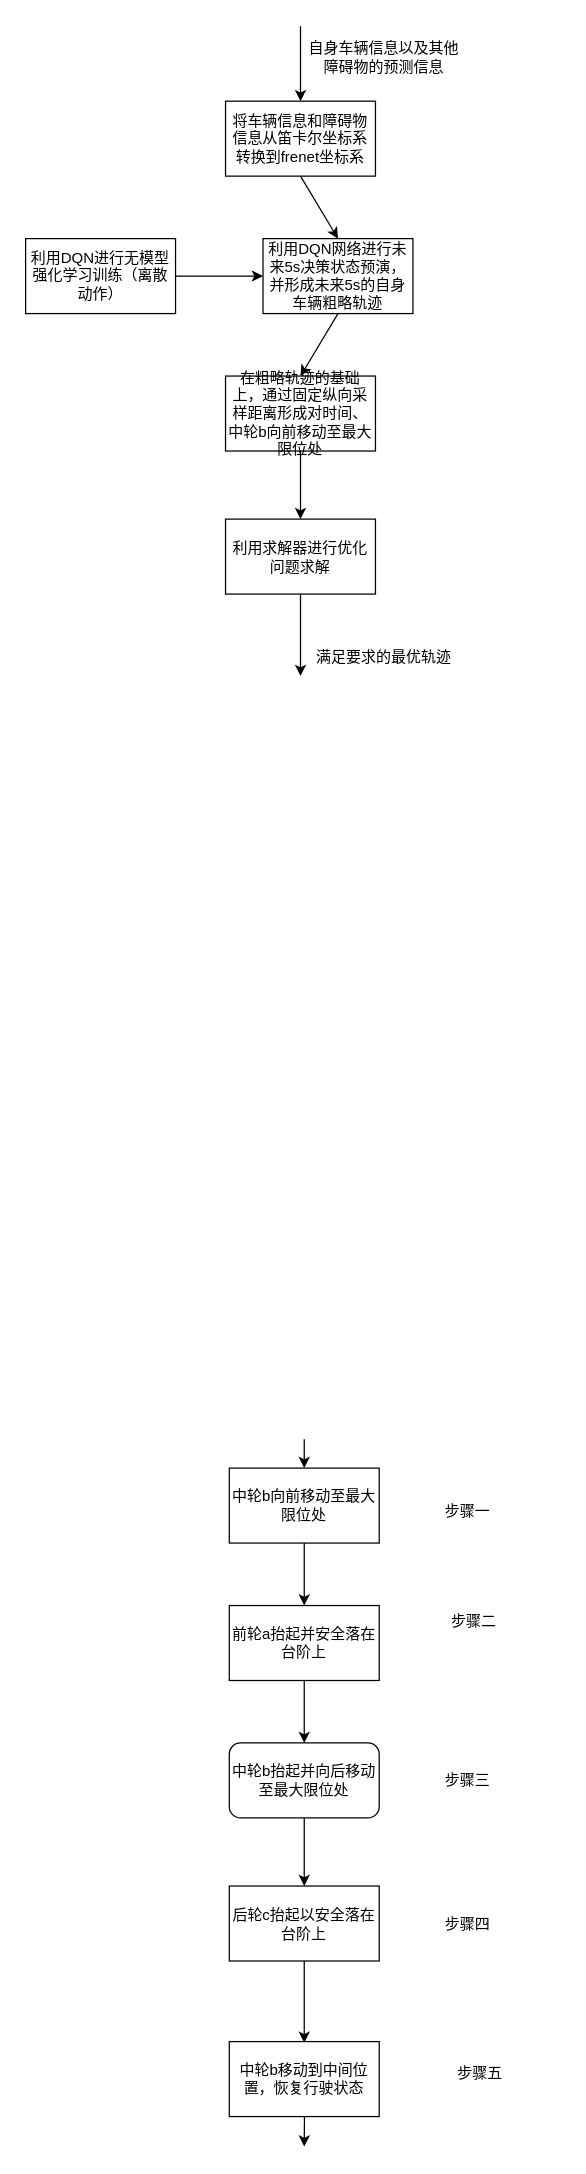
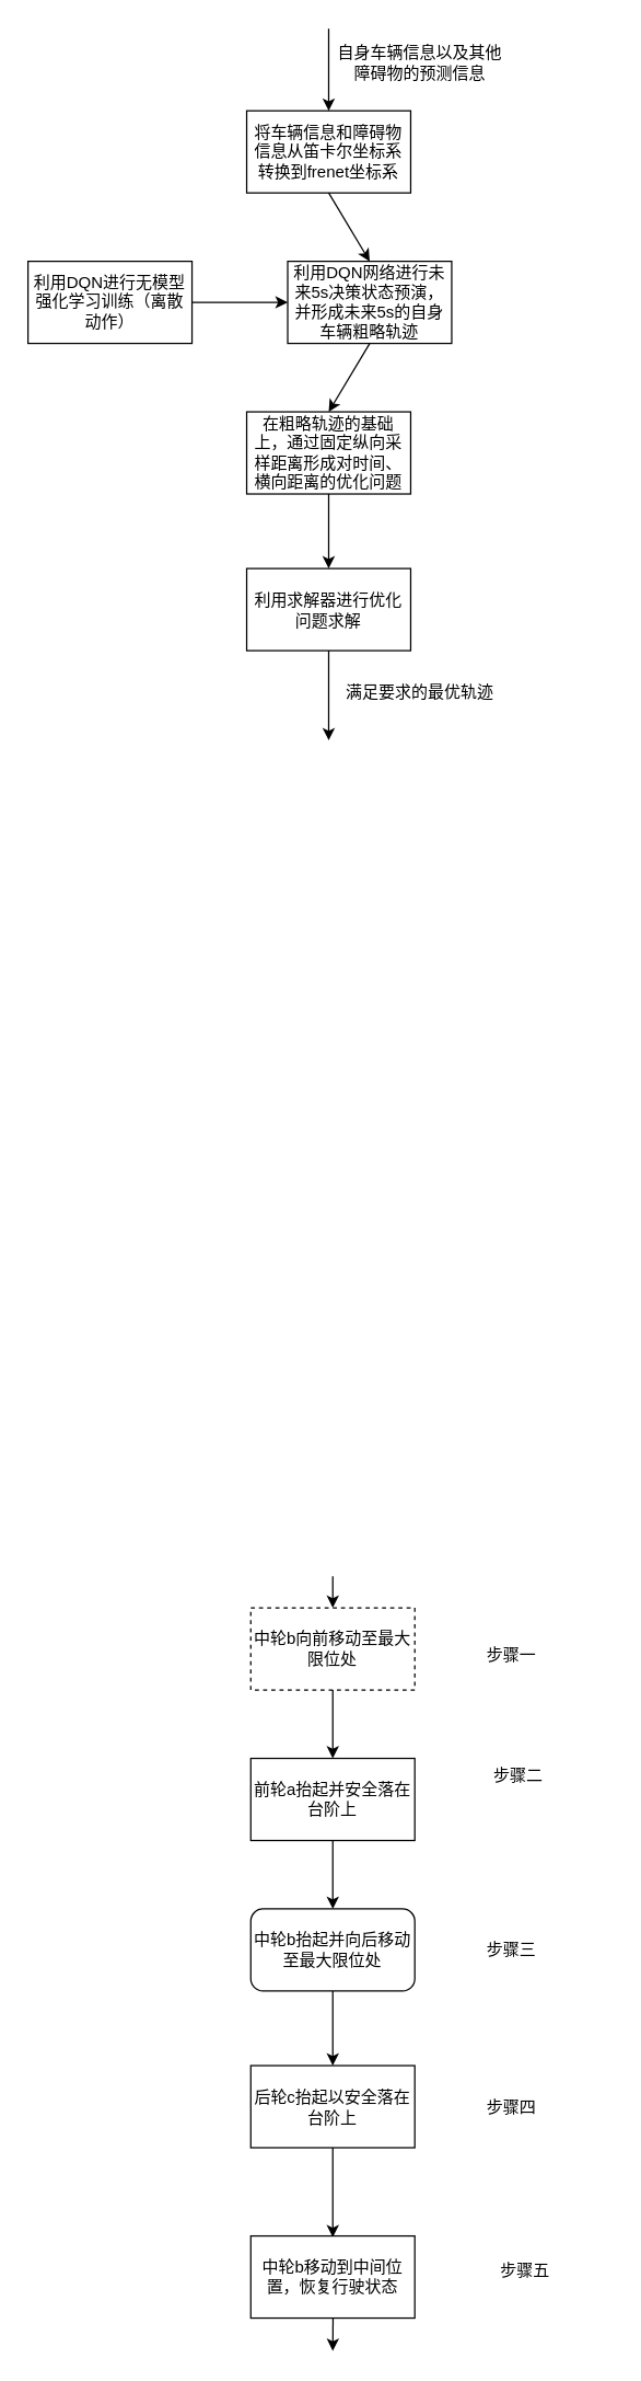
  <mxCell id="0" />
  <mxCell id="1" parent="0" />
  <mxCell id="2" value="将车辆信息和障碍物信息从笛卡尔坐标系转换到frenet坐标系" style="rounded=0;whiteSpace=wrap;html=1;" parent="1" vertex="1"><mxGeometry x="180" y="80" width="120" height="60" as="geometry" /></mxCell>
  <mxCell id="3" value="" style="endArrow=classic;html=1;rounded=0;entryX=0.5;entryY=0;entryDx=0;entryDy=0;" parent="1" target="2" edge="1"><mxGeometry width="50" height="50" relative="1" as="geometry"><mxPoint x="240" y="20" as="sourcePoint" /><mxPoint x="300" y="270" as="targetPoint" /></mxGeometry></mxCell>
  <mxCell id="4" value="自身车辆信息以及其他障碍物的预测信息" style="text;html=1;strokeColor=none;fillColor=none;align=center;verticalAlign=middle;whiteSpace=wrap;rounded=0;" parent="1" vertex="1"><mxGeometry x="244" y="30" width="126" height="30" as="geometry" /></mxCell>
  <mxCell id="5" value="" style="endArrow=classic;html=1;rounded=0;exitX=0.5;exitY=1;exitDx=0;exitDy=0;entryX=0.5;entryY=0;entryDx=0;entryDy=0;" parent="1" source="2" target="6" edge="1"><mxGeometry width="50" height="50" relative="1" as="geometry"><mxPoint x="250" y="260" as="sourcePoint" /><mxPoint x="240" y="190" as="targetPoint" /></mxGeometry></mxCell>
  <mxCell id="6" value="利用DQN网络进行未来5s决策状态预演，并形成未来5s的自身车辆粗略轨迹" style="rounded=0;whiteSpace=wrap;html=1;" parent="1" vertex="1"><mxGeometry x="210" y="190" width="120" height="60" as="geometry" /></mxCell>
  <mxCell id="7" value="" style="endArrow=classic;html=1;rounded=0;entryX=0;entryY=0.5;entryDx=0;entryDy=0;exitX=1;exitY=0.5;exitDx=0;exitDy=0;" parent="1" source="8" target="6" edge="1"><mxGeometry width="50" height="50" relative="1" as="geometry"><mxPoint x="110" y="220" as="sourcePoint" /><mxPoint x="300" y="210" as="targetPoint" /></mxGeometry></mxCell>
  <mxCell id="8" value="利用DQN进行无模型强化学习训练（离散动作）" style="rounded=0;whiteSpace=wrap;html=1;" parent="1" vertex="1"><mxGeometry x="20" y="190" width="120" height="60" as="geometry" /></mxCell>
  <mxCell id="9" value="" style="endArrow=classic;html=1;rounded=0;exitX=0.5;exitY=1;exitDx=0;exitDy=0;entryX=0.5;entryY=0;entryDx=0;entryDy=0;" parent="1" source="6" target="10" edge="1"><mxGeometry width="50" height="50" relative="1" as="geometry"><mxPoint x="250" y="260" as="sourcePoint" /><mxPoint x="240" y="310" as="targetPoint" /></mxGeometry></mxCell>
- <mxCell id="10" value="在粗略轨迹的基础上，通过固定纵向采样距离形成对时间、中轮b向前移动至最大限位处" style="rounded=0;whiteSpace=wrap;html=1;" parent="1" vertex="1"><mxGeometry x="180" y="300" width="120" height="60" as="geometry" /></mxCell>
+ <mxCell id="10" value="在粗略轨迹的基础上，通过固定纵向采样距离形成对时间、横向距离的优化问题" style="rounded=0;whiteSpace=wrap;html=1;" parent="1" vertex="1"><mxGeometry x="180" y="300" width="120" height="60" as="geometry" /></mxCell>
  <mxCell id="11" value="" style="endArrow=classic;html=1;rounded=0;exitX=0.5;exitY=1;exitDx=0;exitDy=0;" parent="1" source="10" target="12" edge="1"><mxGeometry width="50" height="50" relative="1" as="geometry"><mxPoint x="250" y="260" as="sourcePoint" /><mxPoint x="240" y="430" as="targetPoint" /></mxGeometry></mxCell>
  <mxCell id="12" value="利用求解器进行优化问题求解" style="rounded=0;whiteSpace=wrap;html=1;" parent="1" vertex="1"><mxGeometry x="180" y="414.5" width="120" height="60" as="geometry" /></mxCell>
  <mxCell id="13" value="" style="endArrow=classic;html=1;rounded=0;exitX=0.5;exitY=1;exitDx=0;exitDy=0;" parent="1" source="12" edge="1"><mxGeometry width="50" height="50" relative="1" as="geometry"><mxPoint x="250" y="260" as="sourcePoint" /><mxPoint x="240" y="540" as="targetPoint" /></mxGeometry></mxCell>
- <mxCell id="14" value="满足要求的最优轨迹" style="text;html=1;strokeColor=none;fillColor=none;align=center;verticalAlign=middle;whiteSpace=wrap;rounded=0;" parent="1" vertex="1"><mxGeometry x="244" y="510" width="126" height="30" as="geometry" /></mxCell>
- <mxCell id="15" value="中轮b向前移动至最大限位处" style="rounded=0;whiteSpace=wrap;html=1;" vertex="1" parent="1"><mxGeometry x="183" y="1174" width="120" height="60" as="geometry" /></mxCell>
+ <mxCell id="14" value="满足要求的最优轨迹" style="text;html=1;strokeColor=none;fillColor=none;align=center;verticalAlign=middle;whiteSpace=wrap;rounded=0;" parent="1" vertex="1"><mxGeometry x="244" y="490" width="126" height="30" as="geometry" /></mxCell>
+ <mxCell id="15" value="中轮b向前移动至最大限位处" style="rounded=0;whiteSpace=wrap;html=1;dashed=1;" vertex="1" parent="1"><mxGeometry x="183" y="1174" width="120" height="60" as="geometry" /></mxCell>
  <mxCell id="16" value="" style="endArrow=classic;html=1;rounded=0;entryX=0.5;entryY=0;entryDx=0;entryDy=0;" edge="1" parent="1" target="15"><mxGeometry width="50" height="50" relative="1" as="geometry"><mxPoint x="243" y="1151" as="sourcePoint" /><mxPoint x="303" y="1364" as="targetPoint" /></mxGeometry></mxCell>
  <mxCell id="17" value="步骤一" style="text;html=1;strokeColor=none;fillColor=none;align=center;verticalAlign=middle;whiteSpace=wrap;rounded=0;" vertex="1" parent="1"><mxGeometry x="311" y="1194" width="126" height="30" as="geometry" /></mxCell>
  <mxCell id="18" value="" style="endArrow=classic;html=1;rounded=0;exitX=0.5;exitY=1;exitDx=0;exitDy=0;entryX=0.5;entryY=0;entryDx=0;entryDy=0;" edge="1" parent="1" source="15" target="19"><mxGeometry width="50" height="50" relative="1" as="geometry"><mxPoint x="253" y="1354" as="sourcePoint" /><mxPoint x="243" y="1284" as="targetPoint" /></mxGeometry></mxCell>
  <mxCell id="19" value="前轮a抬起并安全落在台阶上" style="rounded=0;whiteSpace=wrap;html=1;" vertex="1" parent="1"><mxGeometry x="183" y="1284" width="120" height="60" as="geometry" /></mxCell>
  <mxCell id="20" value="" style="endArrow=classic;html=1;rounded=0;exitX=0.5;exitY=1;exitDx=0;exitDy=0;entryX=0.5;entryY=0;entryDx=0;entryDy=0;" edge="1" parent="1" source="19" target="21"><mxGeometry width="50" height="50" relative="1" as="geometry"><mxPoint x="253" y="1354" as="sourcePoint" /><mxPoint x="243" y="1404" as="targetPoint" /></mxGeometry></mxCell>
  <mxCell id="21" value="中轮b抬起并向后移动至最大限位处" style="whiteSpace=wrap;html=1;rounded=1;" vertex="1" parent="1"><mxGeometry x="183" y="1394" width="120" height="60" as="geometry" /></mxCell>
  <mxCell id="22" value="" style="endArrow=classic;html=1;rounded=0;exitX=0.5;exitY=1;exitDx=0;exitDy=0;" edge="1" parent="1" source="21" target="23"><mxGeometry width="50" height="50" relative="1" as="geometry"><mxPoint x="253" y="1354" as="sourcePoint" /><mxPoint x="243" y="1524" as="targetPoint" /></mxGeometry></mxCell>
  <mxCell id="23" value="后轮c抬起以安全落在台阶上" style="rounded=0;whiteSpace=wrap;html=1;" vertex="1" parent="1"><mxGeometry x="183" y="1508.5" width="120" height="60" as="geometry" /></mxCell>
  <mxCell id="24" value="" style="endArrow=classic;html=1;rounded=0;exitX=0.5;exitY=1;exitDx=0;exitDy=0;" edge="1" parent="1" source="23"><mxGeometry width="50" height="50" relative="1" as="geometry"><mxPoint x="253" y="1354" as="sourcePoint" /><mxPoint x="243" y="1634" as="targetPoint" /></mxGeometry></mxCell>
  <mxCell id="25" value="步骤二" style="text;html=1;strokeColor=none;fillColor=none;align=center;verticalAlign=middle;whiteSpace=wrap;rounded=0;" vertex="1" parent="1"><mxGeometry x="316" y="1282" width="126" height="30" as="geometry" /></mxCell>
  <mxCell id="26" value="步骤三" style="text;html=1;strokeColor=none;fillColor=none;align=center;verticalAlign=middle;whiteSpace=wrap;rounded=0;" vertex="1" parent="1"><mxGeometry x="311" y="1409" width="126" height="30" as="geometry" /></mxCell>
  <mxCell id="27" value="步骤四" style="text;html=1;strokeColor=none;fillColor=none;align=center;verticalAlign=middle;whiteSpace=wrap;rounded=0;" vertex="1" parent="1"><mxGeometry x="311" y="1523.5" width="126" height="30" as="geometry" /></mxCell>
  <mxCell id="28" value="中轮b移动到中间位置，恢复行驶状态" style="rounded=0;whiteSpace=wrap;html=1;" vertex="1" parent="1"><mxGeometry x="183" y="1633" width="120" height="60" as="geometry" /></mxCell>
  <mxCell id="29" value="步骤五" style="text;html=1;strokeColor=none;fillColor=none;align=center;verticalAlign=middle;whiteSpace=wrap;rounded=0;" vertex="1" parent="1"><mxGeometry x="321" y="1644" width="126" height="30" as="geometry" /></mxCell>
  <mxCell id="30" value="" style="endArrow=classic;html=1;rounded=0;exitX=0.5;exitY=1;exitDx=0;exitDy=0;" edge="1" parent="1"><mxGeometry width="50" height="50" relative="1" as="geometry"><mxPoint x="243.17" y="1693" as="sourcePoint" /><mxPoint x="243" y="1717" as="targetPoint" /></mxGeometry></mxCell>
